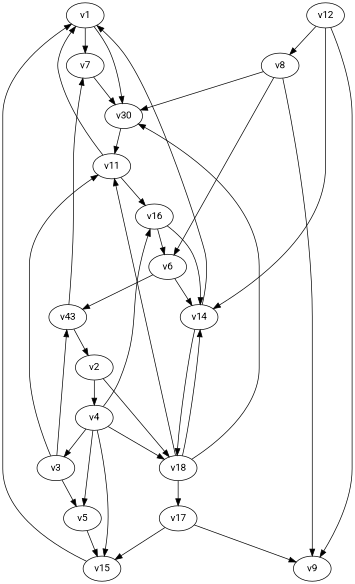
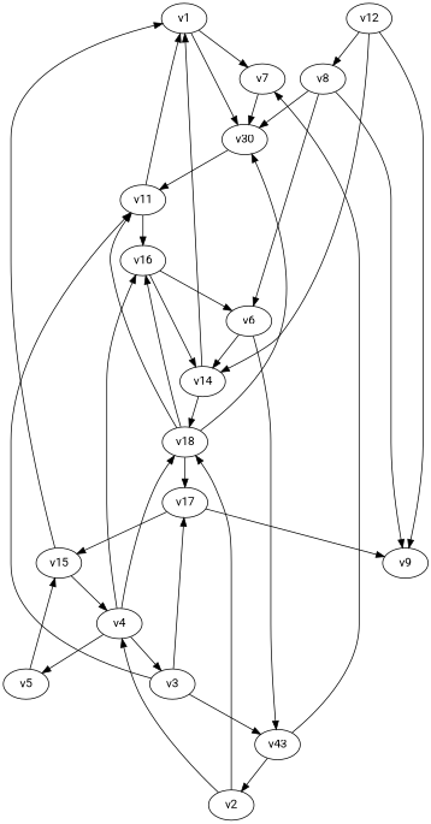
  digraph {
    fontname=Roboto
    node [fontname=Roboto]
    edge [fontname=Roboto]
    v1
    v7
    n3 [label=v30]
    v11
    v2
    v4
    v18
    v3
    v5
    v15
    v16
    v14
    v17
    n14 [label=v43]
    v6
    v8
    v9
    v12
    v1 -> v7
    v1 -> n3
    v7 -> n3
    n3 -> v11
    v11 -> v1
    v11 -> v16
    v2 -> v4
    v2 -> v18
    v4 -> v18
    v4 -> v3
    v4 -> v5
-   v4 -> v15
+   v15 -> v4
    v4 -> v16
    v18 -> n3
    v18 -> v11
-   v18 -> v14
+   v18 -> v16
    v18 -> v17
    v3 -> v11
-   v3 -> v5
+   v3 -> v17
    v3 -> n14
    v5 -> v15
    v15 -> v1
    v16 -> v14
    v16 -> v6
    v14 -> v1
    v14 -> v18
    v17 -> v15
    v17 -> v9
    n14 -> v7
    n14 -> v2
    v6 -> v14
    v6 -> n14
    v8 -> n3
    v8 -> v6
    v8 -> v9
    v12 -> v14
    v12 -> v8
    v12 -> v9
  }
